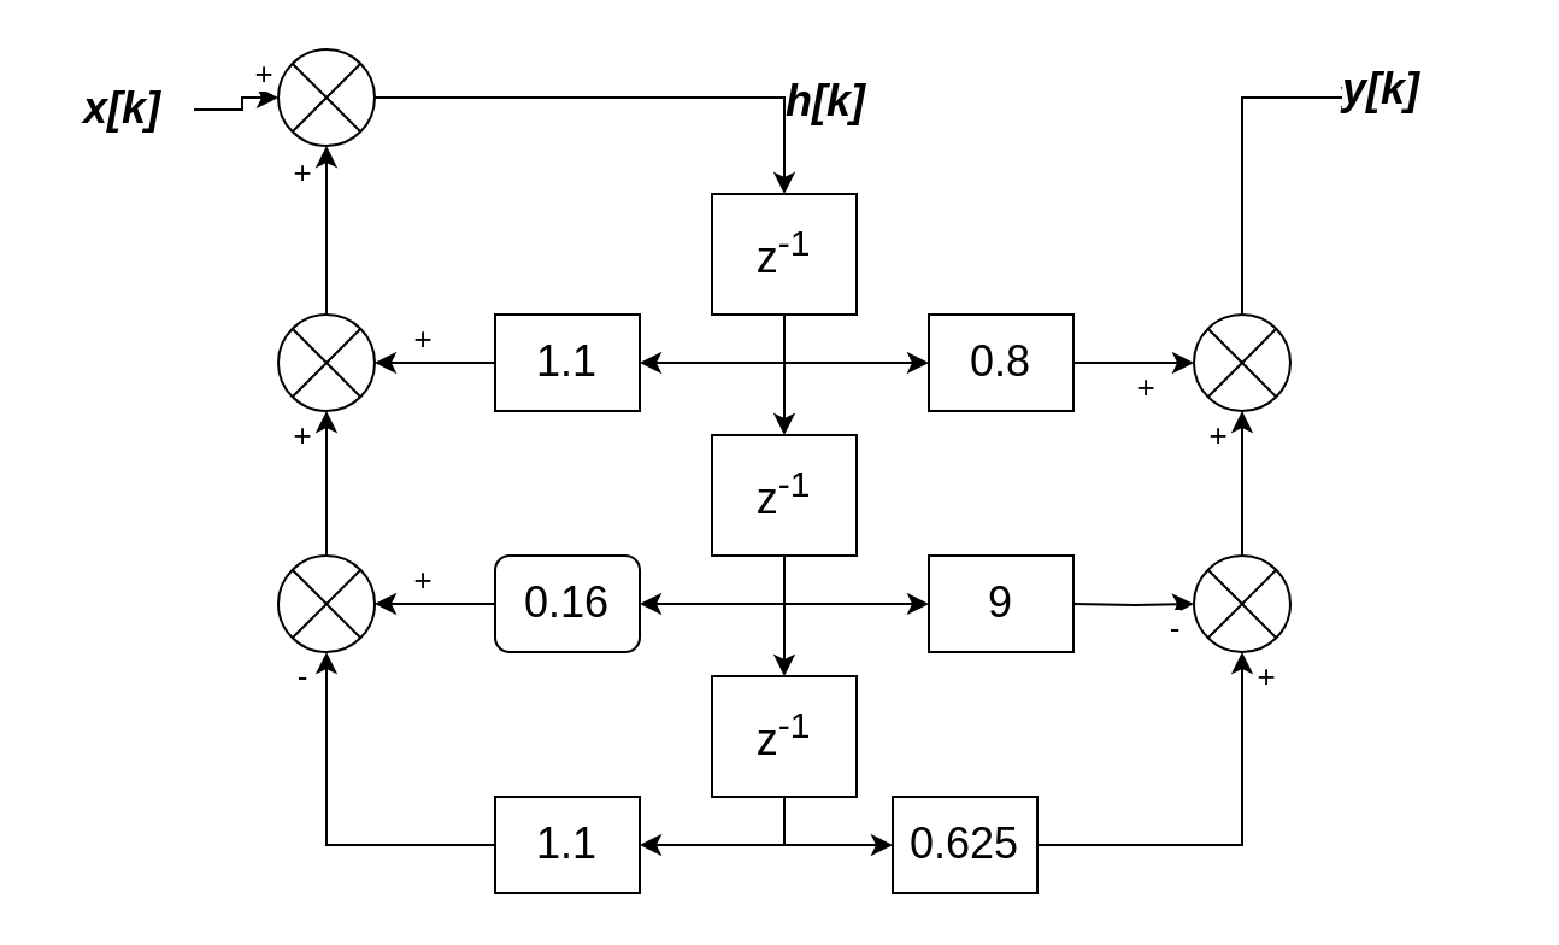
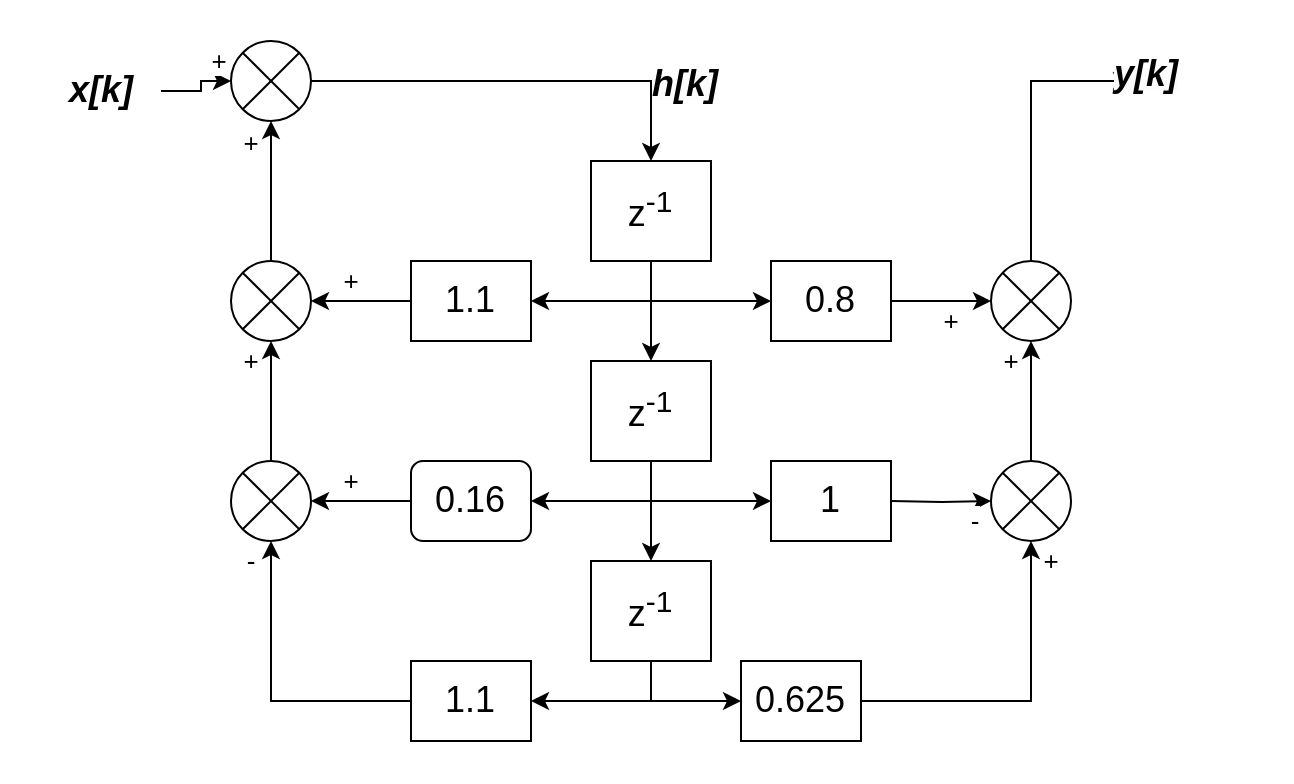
  <mxCell id="0" />
  <mxCell id="1" parent="0" />
  <mxCell id="2" value="" style="edgeStyle=orthogonalEdgeStyle;rounded=0;orthogonalLoop=1;jettySize=auto;html=1;" edge="1" parent="1" source="5" target="14"><mxGeometry relative="1" as="geometry" /></mxCell>
  <mxCell id="3" style="edgeStyle=orthogonalEdgeStyle;rounded=0;orthogonalLoop=1;jettySize=auto;html=1;entryX=1;entryY=0.5;entryDx=0;entryDy=0;" edge="1" parent="1" source="5" target="20"><mxGeometry relative="1" as="geometry"><Array as="points"><mxPoint x="325" y="150" /></Array></mxGeometry></mxCell>
  <mxCell id="4" style="edgeStyle=orthogonalEdgeStyle;rounded=0;orthogonalLoop=1;jettySize=auto;html=1;entryX=0;entryY=0.5;entryDx=0;entryDy=0;" edge="1" parent="1" target="28"><mxGeometry relative="1" as="geometry"><mxPoint x="325" y="150" as="sourcePoint" /><Array as="points"><mxPoint x="365" y="150" /><mxPoint x="365" y="150" /></Array></mxGeometry></mxCell>
  <mxCell id="5" value="&lt;font style=&quot;font-size: 18px;&quot;&gt;z&lt;sup&gt;-1&lt;/sup&gt;&lt;/font&gt;" style="rounded=0;whiteSpace=wrap;html=1;" vertex="1" parent="1"><mxGeometry x="295" y="80" width="60" height="50" as="geometry" /></mxCell>
  <mxCell id="6" style="edgeStyle=orthogonalEdgeStyle;rounded=0;orthogonalLoop=1;jettySize=auto;html=1;" edge="1" parent="1" source="7"><mxGeometry relative="1" as="geometry"><mxPoint x="325" y="80" as="targetPoint" /><Array as="points"><mxPoint x="325" y="40" /></Array></mxGeometry></mxCell>
  <mxCell id="7" value="" style="verticalLabelPosition=bottom;verticalAlign=top;html=1;shape=mxgraph.flowchart.or;" vertex="1" parent="1"><mxGeometry x="115" y="20" width="40" height="40" as="geometry" /></mxCell>
  <mxCell id="8" value="+" style="edgeStyle=orthogonalEdgeStyle;rounded=0;orthogonalLoop=1;jettySize=auto;html=1;labelPosition=center;verticalLabelPosition=middle;align=center;verticalAlign=middle;horizontal=1;fontSize=13;" edge="1" parent="1" source="9" target="7"><mxGeometry x="0.678" y="10" relative="1" as="geometry"><mxPoint as="offset" /></mxGeometry></mxCell>
  <mxCell id="9" value="&lt;font size=&quot;1&quot; style=&quot;&quot;&gt;&lt;b style=&quot;&quot;&gt;&lt;i style=&quot;font-size: 18px;&quot;&gt;x[k]&lt;/i&gt;&lt;/b&gt;&lt;/font&gt;" style="text;html=1;align=center;verticalAlign=middle;resizable=0;points=[];autosize=1;strokeColor=none;fillColor=none;" vertex="1" parent="1"><mxGeometry x="20" y="25" width="60" height="40" as="geometry" /></mxCell>
  <mxCell id="10" value="&lt;b style=&quot;border-color: var(--border-color); color: rgb(0, 0, 0); font-family: Helvetica; font-size: x-small; font-style: normal; font-variant-ligatures: normal; font-variant-caps: normal; letter-spacing: normal; orphans: 2; text-align: center; text-indent: 0px; text-transform: none; widows: 2; word-spacing: 0px; -webkit-text-stroke-width: 0px; background-color: rgb(251, 251, 251); text-decoration-thickness: initial; text-decoration-style: initial; text-decoration-color: initial;&quot;&gt;&lt;i style=&quot;border-color: var(--border-color); font-size: 18px;&quot;&gt;h[k]&lt;/i&gt;&lt;/b&gt;" style="text;whiteSpace=wrap;html=1;" vertex="1" parent="1"><mxGeometry x="324" y="25" width="61" height="30" as="geometry" /></mxCell>
  <mxCell id="11" value="" style="edgeStyle=orthogonalEdgeStyle;rounded=0;orthogonalLoop=1;jettySize=auto;html=1;" edge="1" parent="1" source="14" target="17"><mxGeometry relative="1" as="geometry" /></mxCell>
  <mxCell id="12" style="edgeStyle=orthogonalEdgeStyle;rounded=0;orthogonalLoop=1;jettySize=auto;html=1;exitX=0.5;exitY=1;exitDx=0;exitDy=0;" edge="1" parent="1" source="14" target="21"><mxGeometry relative="1" as="geometry" /></mxCell>
  <mxCell id="13" style="edgeStyle=orthogonalEdgeStyle;rounded=0;orthogonalLoop=1;jettySize=auto;html=1;entryX=0;entryY=0.5;entryDx=0;entryDy=0;exitX=0.5;exitY=1;exitDx=0;exitDy=0;" edge="1" parent="1" source="14" target="29"><mxGeometry relative="1" as="geometry" /></mxCell>
  <mxCell id="14" value="&lt;font style=&quot;font-size: 18px;&quot;&gt;z&lt;sup&gt;-1&lt;/sup&gt;&lt;/font&gt;" style="rounded=0;whiteSpace=wrap;html=1;" vertex="1" parent="1"><mxGeometry x="295" y="180" width="60" height="50" as="geometry" /></mxCell>
  <mxCell id="15" style="edgeStyle=orthogonalEdgeStyle;rounded=0;orthogonalLoop=1;jettySize=auto;html=1;entryX=1;entryY=0.5;entryDx=0;entryDy=0;" edge="1" parent="1" source="17" target="22"><mxGeometry relative="1" as="geometry"><Array as="points"><mxPoint x="325" y="350" /></Array></mxGeometry></mxCell>
  <mxCell id="16" style="edgeStyle=orthogonalEdgeStyle;rounded=0;orthogonalLoop=1;jettySize=auto;html=1;exitX=0.5;exitY=1;exitDx=0;exitDy=0;" edge="1" parent="1" source="17" target="30"><mxGeometry relative="1" as="geometry" /></mxCell>
  <mxCell id="17" value="&lt;font style=&quot;font-size: 18px;&quot;&gt;z&lt;sup&gt;-1&lt;/sup&gt;&lt;/font&gt;" style="rounded=0;whiteSpace=wrap;html=1;" vertex="1" parent="1"><mxGeometry x="295" y="280" width="60" height="50" as="geometry" /></mxCell>
  <mxCell id="18" value="" style="verticalLabelPosition=bottom;verticalAlign=top;html=1;shape=mxgraph.flowchart.or;" vertex="1" parent="1"><mxGeometry x="115" y="130" width="40" height="40" as="geometry" /></mxCell>
  <mxCell id="19" value="" style="verticalLabelPosition=bottom;verticalAlign=top;html=1;shape=mxgraph.flowchart.or;" vertex="1" parent="1"><mxGeometry x="115" y="230" width="40" height="40" as="geometry" /></mxCell>
  <mxCell id="20" value="&lt;span style=&quot;font-size: 18px;&quot;&gt;1.1&lt;/span&gt;" style="rounded=0;whiteSpace=wrap;html=1;" vertex="1" parent="1"><mxGeometry x="205" y="130" width="60" height="40" as="geometry" /></mxCell>
  <mxCell id="21" value="&lt;span style=&quot;font-size: 18px;&quot;&gt;0.16&lt;/span&gt;" style="whiteSpace=wrap;html=1;rounded=1;" vertex="1" parent="1"><mxGeometry x="205" y="230" width="60" height="40" as="geometry" /></mxCell>
  <mxCell id="22" value="&lt;span style=&quot;font-size: 18px;&quot;&gt;1.1&lt;/span&gt;" style="rounded=0;whiteSpace=wrap;html=1;" vertex="1" parent="1"><mxGeometry x="205" y="330" width="60" height="40" as="geometry" /></mxCell>
  <mxCell id="23" value="+" style="edgeStyle=orthogonalEdgeStyle;rounded=0;orthogonalLoop=1;jettySize=auto;html=1;labelPosition=center;verticalLabelPosition=middle;align=center;verticalAlign=middle;horizontal=1;entryX=0.5;entryY=1;entryDx=0;entryDy=0;entryPerimeter=0;exitX=0.5;exitY=0;exitDx=0;exitDy=0;exitPerimeter=0;fontSize=13;" edge="1" parent="1" source="18" target="7"><mxGeometry x="0.678" y="10" relative="1" as="geometry"><mxPoint x="65" y="104.66" as="sourcePoint" /><mxPoint x="125" y="104.66" as="targetPoint" /><mxPoint as="offset" /></mxGeometry></mxCell>
  <mxCell id="24" value="+" style="edgeStyle=orthogonalEdgeStyle;rounded=0;orthogonalLoop=1;jettySize=auto;html=1;labelPosition=center;verticalLabelPosition=middle;align=center;verticalAlign=middle;horizontal=1;entryX=0.5;entryY=1;entryDx=0;entryDy=0;entryPerimeter=0;fontSize=13;" edge="1" parent="1" source="19" target="18"><mxGeometry x="0.678" y="10" relative="1" as="geometry"><mxPoint x="134.66" y="240" as="sourcePoint" /><mxPoint x="134.66" y="170" as="targetPoint" /><mxPoint as="offset" /></mxGeometry></mxCell>
  <mxCell id="25" value="-" style="edgeStyle=orthogonalEdgeStyle;rounded=0;orthogonalLoop=1;jettySize=auto;html=1;labelPosition=center;verticalLabelPosition=middle;align=center;verticalAlign=middle;horizontal=1;entryX=0.5;entryY=1;entryDx=0;entryDy=0;entryPerimeter=0;exitX=0;exitY=0.5;exitDx=0;exitDy=0;fontSize=13;" edge="1" parent="1" source="22" target="19"><mxGeometry x="0.867" y="10" relative="1" as="geometry"><mxPoint x="134.66" y="340" as="sourcePoint" /><mxPoint x="134.66" y="270" as="targetPoint" /><mxPoint as="offset" /></mxGeometry></mxCell>
  <mxCell id="26" value="+" style="edgeStyle=orthogonalEdgeStyle;rounded=0;orthogonalLoop=1;jettySize=auto;html=1;labelPosition=center;verticalLabelPosition=middle;align=center;verticalAlign=middle;horizontal=1;entryX=1;entryY=0.5;entryDx=0;entryDy=0;entryPerimeter=0;exitX=0;exitY=0.5;exitDx=0;exitDy=0;fontSize=13;" edge="1" parent="1" source="20" target="18"><mxGeometry x="0.2" y="-10" relative="1" as="geometry"><mxPoint x="145" y="140" as="sourcePoint" /><mxPoint x="145" y="70" as="targetPoint" /><mxPoint as="offset" /></mxGeometry></mxCell>
  <mxCell id="27" value="+" style="edgeStyle=orthogonalEdgeStyle;rounded=0;orthogonalLoop=1;jettySize=auto;html=1;labelPosition=center;verticalLabelPosition=middle;align=center;verticalAlign=middle;horizontal=1;entryX=1;entryY=0.5;entryDx=0;entryDy=0;entryPerimeter=0;exitX=0;exitY=0.5;exitDx=0;exitDy=0;fontSize=13;" edge="1" parent="1" source="21" target="19"><mxGeometry x="0.2" y="-10" relative="1" as="geometry"><mxPoint x="205" y="204.78" as="sourcePoint" /><mxPoint x="155" y="204.78" as="targetPoint" /><mxPoint as="offset" /></mxGeometry></mxCell>
  <mxCell id="28" value="&lt;span style=&quot;font-size: 18px;&quot;&gt;0.8&lt;/span&gt;" style="rounded=0;whiteSpace=wrap;html=1;" vertex="1" parent="1"><mxGeometry x="385" y="130" width="60" height="40" as="geometry" /></mxCell>
- <mxCell id="29" value="&lt;span style=&quot;font-size: 18px;&quot;&gt;9&lt;/span&gt;" style="rounded=0;whiteSpace=wrap;html=1;" vertex="1" parent="1"><mxGeometry x="385" y="230" width="60" height="40" as="geometry" /></mxCell>
+ <mxCell id="29" value="&lt;span style=&quot;font-size: 18px;&quot;&gt;1&lt;/span&gt;" style="rounded=0;whiteSpace=wrap;html=1;" vertex="1" parent="1"><mxGeometry x="385" y="230" width="60" height="40" as="geometry" /></mxCell>
  <mxCell id="30" value="&lt;span style=&quot;font-size: 18px;&quot;&gt;0.625&lt;/span&gt;" style="rounded=0;whiteSpace=wrap;html=1;" vertex="1" parent="1"><mxGeometry x="370" y="330" width="60" height="40" as="geometry" /></mxCell>
  <mxCell id="31" style="edgeStyle=orthogonalEdgeStyle;rounded=0;orthogonalLoop=1;jettySize=auto;html=1;entryX=0;entryY=0.5;entryDx=0;entryDy=0;exitX=0.5;exitY=0;exitDx=0;exitDy=0;exitPerimeter=0;" edge="1" parent="1" source="32"><mxGeometry relative="1" as="geometry"><mxPoint x="565" y="40" as="targetPoint" /><Array as="points"><mxPoint x="515" y="40" /><mxPoint x="565" y="40" /></Array></mxGeometry></mxCell>
  <mxCell id="32" value="" style="verticalLabelPosition=bottom;verticalAlign=top;html=1;shape=mxgraph.flowchart.or;" vertex="1" parent="1"><mxGeometry x="495" y="130" width="40" height="40" as="geometry" /></mxCell>
  <mxCell id="33" value="" style="verticalLabelPosition=bottom;verticalAlign=top;html=1;shape=mxgraph.flowchart.or;" vertex="1" parent="1"><mxGeometry x="495" y="230" width="40" height="40" as="geometry" /></mxCell>
  <mxCell id="34" value="+" style="edgeStyle=orthogonalEdgeStyle;rounded=0;orthogonalLoop=1;jettySize=auto;html=1;labelPosition=center;verticalLabelPosition=middle;align=center;verticalAlign=middle;horizontal=1;entryX=0.5;entryY=1;entryDx=0;entryDy=0;entryPerimeter=0;fontSize=13;" edge="1" parent="1" source="33" target="32"><mxGeometry x="0.678" y="10" relative="1" as="geometry"><mxPoint x="514.66" y="240" as="sourcePoint" /><mxPoint x="514.66" y="170" as="targetPoint" /><mxPoint as="offset" /></mxGeometry></mxCell>
  <mxCell id="35" value="+" style="edgeStyle=orthogonalEdgeStyle;rounded=0;orthogonalLoop=1;jettySize=auto;html=1;labelPosition=center;verticalLabelPosition=middle;align=center;verticalAlign=middle;horizontal=1;entryX=0;entryY=0.5;entryDx=0;entryDy=0;entryPerimeter=0;exitX=1;exitY=0.5;exitDx=0;exitDy=0;fontSize=13;" edge="1" parent="1" source="28" target="32"><mxGeometry x="0.2" y="-10" relative="1" as="geometry"><mxPoint x="195" y="160" as="sourcePoint" /><mxPoint x="145" y="160" as="targetPoint" /><mxPoint as="offset" /></mxGeometry></mxCell>
  <mxCell id="36" value="-" style="edgeStyle=orthogonalEdgeStyle;rounded=0;orthogonalLoop=1;jettySize=auto;html=1;labelPosition=center;verticalLabelPosition=middle;align=center;verticalAlign=middle;horizontal=1;exitX=1;exitY=0.5;exitDx=0;exitDy=0;fontSize=13;entryX=0;entryY=0.5;entryDx=0;entryDy=0;entryPerimeter=0;" edge="1" parent="1" target="33"><mxGeometry x="0.714" y="-10" relative="1" as="geometry"><mxPoint x="445" y="250" as="sourcePoint" /><mxPoint x="485" y="250" as="targetPoint" /><mxPoint as="offset" /></mxGeometry></mxCell>
  <mxCell id="37" value="+" style="edgeStyle=orthogonalEdgeStyle;rounded=0;orthogonalLoop=1;jettySize=auto;html=1;labelPosition=center;verticalLabelPosition=middle;align=center;verticalAlign=middle;horizontal=1;entryX=0.5;entryY=1;entryDx=0;entryDy=0;entryPerimeter=0;exitX=1;exitY=0.5;exitDx=0;exitDy=0;fontSize=13;" edge="1" parent="1" source="30" target="33"><mxGeometry x="0.882" y="-10" relative="1" as="geometry"><mxPoint x="465" y="170" as="sourcePoint" /><mxPoint x="535" y="170" as="targetPoint" /><mxPoint as="offset" /></mxGeometry></mxCell>
  <mxCell id="38" value="&lt;b style=&quot;border-color: var(--border-color); color: rgb(0, 0, 0); font-family: Helvetica; font-size: x-small; font-style: normal; font-variant-ligatures: normal; font-variant-caps: normal; letter-spacing: normal; orphans: 2; text-align: center; text-indent: 0px; text-transform: none; widows: 2; word-spacing: 0px; -webkit-text-stroke-width: 0px; background-color: rgb(251, 251, 251); text-decoration-thickness: initial; text-decoration-style: initial; text-decoration-color: initial;&quot;&gt;&lt;i style=&quot;border-color: var(--border-color); font-size: 18px;&quot;&gt;y[k]&lt;/i&gt;&lt;/b&gt;" style="text;whiteSpace=wrap;html=1;" vertex="1" parent="1"><mxGeometry x="555" y="20" width="70" height="40" as="geometry" /></mxCell>
